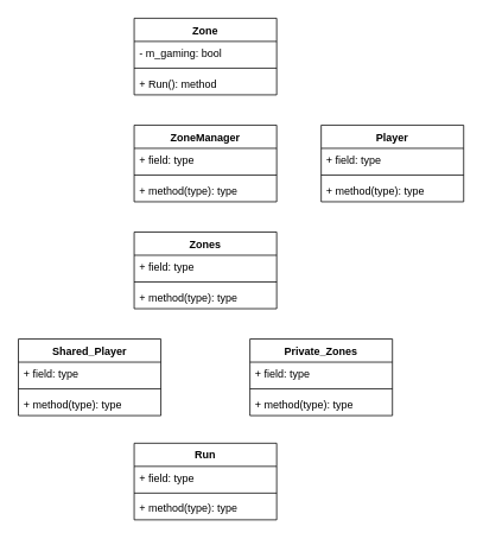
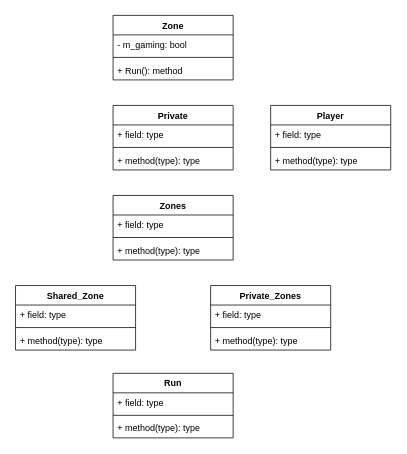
  <mxCell id="0" />
  <mxCell id="1" parent="0" />
  <mxCell id="2" value="Zone" style="swimlane;fontStyle=1;align=center;verticalAlign=top;childLayout=stackLayout;horizontal=1;startSize=26;horizontalStack=0;resizeParent=1;resizeParentMax=0;resizeLast=0;collapsible=1;marginBottom=0;whiteSpace=wrap;html=1;" vertex="1" parent="1"><mxGeometry x="150" y="20" width="160" height="86" as="geometry" /></mxCell>
  <mxCell id="3" value="- m_gaming: bool" style="text;strokeColor=none;fillColor=none;align=left;verticalAlign=top;spacingLeft=4;spacingRight=4;overflow=hidden;rotatable=0;points=[[0,0.5],[1,0.5]];portConstraint=eastwest;whiteSpace=wrap;html=1;" vertex="1" parent="2"><mxGeometry y="26" width="160" height="26" as="geometry" /></mxCell>
  <mxCell id="4" value="" style="line;strokeWidth=1;fillColor=none;align=left;verticalAlign=middle;spacingTop=-1;spacingLeft=3;spacingRight=3;rotatable=0;labelPosition=right;points=[];portConstraint=eastwest;strokeColor=inherit;" vertex="1" parent="2"><mxGeometry y="52" width="160" height="8" as="geometry" /></mxCell>
  <mxCell id="5" value="+ Run(): method" style="text;strokeColor=none;fillColor=none;align=left;verticalAlign=top;spacingLeft=4;spacingRight=4;overflow=hidden;rotatable=0;points=[[0,0.5],[1,0.5]];portConstraint=eastwest;whiteSpace=wrap;html=1;" vertex="1" parent="2"><mxGeometry y="60" width="160" height="26" as="geometry" /></mxCell>
- <mxCell id="6" value="ZoneManager" style="swimlane;fontStyle=1;align=center;verticalAlign=top;childLayout=stackLayout;horizontal=1;startSize=26;horizontalStack=0;resizeParent=1;resizeParentMax=0;resizeLast=0;collapsible=1;marginBottom=0;whiteSpace=wrap;html=1;" vertex="1" parent="1"><mxGeometry x="150" y="140" width="160" height="86" as="geometry" /></mxCell>
+ <mxCell id="6" value="Private" style="swimlane;fontStyle=1;align=center;verticalAlign=top;childLayout=stackLayout;horizontal=1;startSize=26;horizontalStack=0;resizeParent=1;resizeParentMax=0;resizeLast=0;collapsible=1;marginBottom=0;whiteSpace=wrap;html=1;" vertex="1" parent="1"><mxGeometry x="150" y="140" width="160" height="86" as="geometry" /></mxCell>
  <mxCell id="7" value="+ field: type" style="text;strokeColor=none;fillColor=none;align=left;verticalAlign=top;spacingLeft=4;spacingRight=4;overflow=hidden;rotatable=0;points=[[0,0.5],[1,0.5]];portConstraint=eastwest;whiteSpace=wrap;html=1;" vertex="1" parent="6"><mxGeometry y="26" width="160" height="26" as="geometry" /></mxCell>
  <mxCell id="8" value="" style="line;strokeWidth=1;fillColor=none;align=left;verticalAlign=middle;spacingTop=-1;spacingLeft=3;spacingRight=3;rotatable=0;labelPosition=right;points=[];portConstraint=eastwest;strokeColor=inherit;" vertex="1" parent="6"><mxGeometry y="52" width="160" height="8" as="geometry" /></mxCell>
  <mxCell id="9" value="+ method(type): type" style="text;strokeColor=none;fillColor=none;align=left;verticalAlign=top;spacingLeft=4;spacingRight=4;overflow=hidden;rotatable=0;points=[[0,0.5],[1,0.5]];portConstraint=eastwest;whiteSpace=wrap;html=1;" vertex="1" parent="6"><mxGeometry y="60" width="160" height="26" as="geometry" /></mxCell>
  <mxCell id="10" value="Zones" style="swimlane;fontStyle=1;align=center;verticalAlign=top;childLayout=stackLayout;horizontal=1;startSize=26;horizontalStack=0;resizeParent=1;resizeParentMax=0;resizeLast=0;collapsible=1;marginBottom=0;whiteSpace=wrap;html=1;" vertex="1" parent="1"><mxGeometry x="150" y="260" width="160" height="86" as="geometry" /></mxCell>
  <mxCell id="11" value="+ field: type" style="text;strokeColor=none;fillColor=none;align=left;verticalAlign=top;spacingLeft=4;spacingRight=4;overflow=hidden;rotatable=0;points=[[0,0.5],[1,0.5]];portConstraint=eastwest;whiteSpace=wrap;html=1;" vertex="1" parent="10"><mxGeometry y="26" width="160" height="26" as="geometry" /></mxCell>
  <mxCell id="12" value="" style="line;strokeWidth=1;fillColor=none;align=left;verticalAlign=middle;spacingTop=-1;spacingLeft=3;spacingRight=3;rotatable=0;labelPosition=right;points=[];portConstraint=eastwest;strokeColor=inherit;" vertex="1" parent="10"><mxGeometry y="52" width="160" height="8" as="geometry" /></mxCell>
  <mxCell id="13" value="+ method(type): type" style="text;strokeColor=none;fillColor=none;align=left;verticalAlign=top;spacingLeft=4;spacingRight=4;overflow=hidden;rotatable=0;points=[[0,0.5],[1,0.5]];portConstraint=eastwest;whiteSpace=wrap;html=1;" vertex="1" parent="10"><mxGeometry y="60" width="160" height="26" as="geometry" /></mxCell>
  <mxCell id="14" value="Run" style="swimlane;fontStyle=1;align=center;verticalAlign=top;childLayout=stackLayout;horizontal=1;startSize=26;horizontalStack=0;resizeParent=1;resizeParentMax=0;resizeLast=0;collapsible=1;marginBottom=0;whiteSpace=wrap;html=1;" vertex="1" parent="1"><mxGeometry x="150" y="497" width="160" height="86" as="geometry" /></mxCell>
  <mxCell id="15" value="+ field: type" style="text;strokeColor=none;fillColor=none;align=left;verticalAlign=top;spacingLeft=4;spacingRight=4;overflow=hidden;rotatable=0;points=[[0,0.5],[1,0.5]];portConstraint=eastwest;whiteSpace=wrap;html=1;" vertex="1" parent="14"><mxGeometry y="26" width="160" height="26" as="geometry" /></mxCell>
  <mxCell id="16" value="" style="line;strokeWidth=1;fillColor=none;align=left;verticalAlign=middle;spacingTop=-1;spacingLeft=3;spacingRight=3;rotatable=0;labelPosition=right;points=[];portConstraint=eastwest;strokeColor=inherit;" vertex="1" parent="14"><mxGeometry y="52" width="160" height="8" as="geometry" /></mxCell>
  <mxCell id="17" value="+ method(type): type" style="text;strokeColor=none;fillColor=none;align=left;verticalAlign=top;spacingLeft=4;spacingRight=4;overflow=hidden;rotatable=0;points=[[0,0.5],[1,0.5]];portConstraint=eastwest;whiteSpace=wrap;html=1;" vertex="1" parent="14"><mxGeometry y="60" width="160" height="26" as="geometry" /></mxCell>
  <mxCell id="18" value="Player" style="swimlane;fontStyle=1;align=center;verticalAlign=top;childLayout=stackLayout;horizontal=1;startSize=26;horizontalStack=0;resizeParent=1;resizeParentMax=0;resizeLast=0;collapsible=1;marginBottom=0;whiteSpace=wrap;html=1;" vertex="1" parent="1"><mxGeometry x="360" y="140" width="160" height="86" as="geometry" /></mxCell>
  <mxCell id="19" value="+ field: type" style="text;strokeColor=none;fillColor=none;align=left;verticalAlign=top;spacingLeft=4;spacingRight=4;overflow=hidden;rotatable=0;points=[[0,0.5],[1,0.5]];portConstraint=eastwest;whiteSpace=wrap;html=1;" vertex="1" parent="18"><mxGeometry y="26" width="160" height="26" as="geometry" /></mxCell>
  <mxCell id="20" value="" style="line;strokeWidth=1;fillColor=none;align=left;verticalAlign=middle;spacingTop=-1;spacingLeft=3;spacingRight=3;rotatable=0;labelPosition=right;points=[];portConstraint=eastwest;strokeColor=inherit;" vertex="1" parent="18"><mxGeometry y="52" width="160" height="8" as="geometry" /></mxCell>
  <mxCell id="21" value="+ method(type): type" style="text;strokeColor=none;fillColor=none;align=left;verticalAlign=top;spacingLeft=4;spacingRight=4;overflow=hidden;rotatable=0;points=[[0,0.5],[1,0.5]];portConstraint=eastwest;whiteSpace=wrap;html=1;" vertex="1" parent="18"><mxGeometry y="60" width="160" height="26" as="geometry" /></mxCell>
- <mxCell id="22" value="Shared_Player" style="swimlane;fontStyle=1;align=center;verticalAlign=top;childLayout=stackLayout;horizontal=1;startSize=26;horizontalStack=0;resizeParent=1;resizeParentMax=0;resizeLast=0;collapsible=1;marginBottom=0;whiteSpace=wrap;html=1;" vertex="1" parent="1"><mxGeometry x="20" y="380" width="160" height="86" as="geometry" /></mxCell>
+ <mxCell id="22" value="Shared_Zone" style="swimlane;fontStyle=1;align=center;verticalAlign=top;childLayout=stackLayout;horizontal=1;startSize=26;horizontalStack=0;resizeParent=1;resizeParentMax=0;resizeLast=0;collapsible=1;marginBottom=0;whiteSpace=wrap;html=1;" vertex="1" parent="1"><mxGeometry x="20" y="380" width="160" height="86" as="geometry" /></mxCell>
  <mxCell id="23" value="+ field: type" style="text;strokeColor=none;fillColor=none;align=left;verticalAlign=top;spacingLeft=4;spacingRight=4;overflow=hidden;rotatable=0;points=[[0,0.5],[1,0.5]];portConstraint=eastwest;whiteSpace=wrap;html=1;" vertex="1" parent="22"><mxGeometry y="26" width="160" height="26" as="geometry" /></mxCell>
  <mxCell id="24" value="" style="line;strokeWidth=1;fillColor=none;align=left;verticalAlign=middle;spacingTop=-1;spacingLeft=3;spacingRight=3;rotatable=0;labelPosition=right;points=[];portConstraint=eastwest;strokeColor=inherit;" vertex="1" parent="22"><mxGeometry y="52" width="160" height="8" as="geometry" /></mxCell>
  <mxCell id="25" value="+ method(type): type" style="text;strokeColor=none;fillColor=none;align=left;verticalAlign=top;spacingLeft=4;spacingRight=4;overflow=hidden;rotatable=0;points=[[0,0.5],[1,0.5]];portConstraint=eastwest;whiteSpace=wrap;html=1;" vertex="1" parent="22"><mxGeometry y="60" width="160" height="26" as="geometry" /></mxCell>
  <mxCell id="26" value="Private_Zones" style="swimlane;fontStyle=1;align=center;verticalAlign=top;childLayout=stackLayout;horizontal=1;startSize=26;horizontalStack=0;resizeParent=1;resizeParentMax=0;resizeLast=0;collapsible=1;marginBottom=0;whiteSpace=wrap;html=1;" vertex="1" parent="1"><mxGeometry x="280" y="380" width="160" height="86" as="geometry" /></mxCell>
  <mxCell id="27" value="+ field: type" style="text;strokeColor=none;fillColor=none;align=left;verticalAlign=top;spacingLeft=4;spacingRight=4;overflow=hidden;rotatable=0;points=[[0,0.5],[1,0.5]];portConstraint=eastwest;whiteSpace=wrap;html=1;" vertex="1" parent="26"><mxGeometry y="26" width="160" height="26" as="geometry" /></mxCell>
  <mxCell id="28" value="" style="line;strokeWidth=1;fillColor=none;align=left;verticalAlign=middle;spacingTop=-1;spacingLeft=3;spacingRight=3;rotatable=0;labelPosition=right;points=[];portConstraint=eastwest;strokeColor=inherit;" vertex="1" parent="26"><mxGeometry y="52" width="160" height="8" as="geometry" /></mxCell>
  <mxCell id="29" value="+ method(type): type" style="text;strokeColor=none;fillColor=none;align=left;verticalAlign=top;spacingLeft=4;spacingRight=4;overflow=hidden;rotatable=0;points=[[0,0.5],[1,0.5]];portConstraint=eastwest;whiteSpace=wrap;html=1;" vertex="1" parent="26"><mxGeometry y="60" width="160" height="26" as="geometry" /></mxCell>
